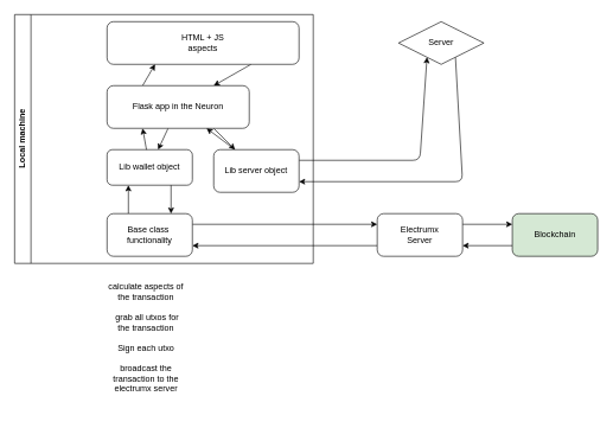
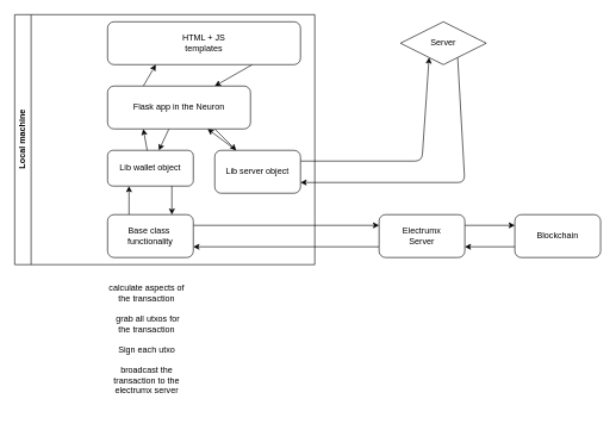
  <mxCell id="0" />
  <mxCell id="1" parent="0" />
  <mxCell id="2" style="edgeStyle=none;html=1;exitX=0.75;exitY=1;exitDx=0;exitDy=0;entryX=0.75;entryY=0;entryDx=0;entryDy=0;" parent="1" source="3" target="7" edge="1"><mxGeometry relative="1" as="geometry" /></mxCell>
- <mxCell id="3" value="HTML + JS&lt;br&gt;aspects" style="rounded=1;whiteSpace=wrap;html=1;" parent="1" vertex="1"><mxGeometry x="150" y="30" width="270" height="60" as="geometry" /></mxCell>
+ <mxCell id="3" value="HTML + JS&lt;br&gt;templates" style="rounded=1;whiteSpace=wrap;html=1;" parent="1" vertex="1"><mxGeometry x="150" y="30" width="270" height="60" as="geometry" /></mxCell>
  <mxCell id="4" style="edgeStyle=none;html=1;exitX=0.75;exitY=1;exitDx=0;exitDy=0;" parent="1" source="7" target="10" edge="1"><mxGeometry relative="1" as="geometry" /></mxCell>
  <mxCell id="5" style="edgeStyle=none;html=1;entryX=0.25;entryY=1;entryDx=0;entryDy=0;exitX=0.25;exitY=0;exitDx=0;exitDy=0;" parent="1" source="7" target="3" edge="1"><mxGeometry relative="1" as="geometry" /></mxCell>
  <mxCell id="6" style="edgeStyle=none;html=1;" edge="1" parent="1" source="7" target="19"><mxGeometry relative="1" as="geometry" /></mxCell>
  <mxCell id="7" value="Flask app in the Neuron" style="rounded=1;whiteSpace=wrap;html=1;" parent="1" vertex="1"><mxGeometry x="150" y="120" width="200" height="60" as="geometry" /></mxCell>
  <mxCell id="8" style="edgeStyle=none;html=1;entryX=0.25;entryY=1;entryDx=0;entryDy=0;exitX=1;exitY=0.25;exitDx=0;exitDy=0;" parent="1" source="10" target="12" edge="1"><mxGeometry relative="1" as="geometry"><Array as="points"><mxPoint x="590" y="225" /></Array></mxGeometry></mxCell>
  <mxCell id="9" style="edgeStyle=none;html=1;exitX=0.25;exitY=0;exitDx=0;exitDy=0;" parent="1" source="10" target="7" edge="1"><mxGeometry relative="1" as="geometry" /></mxCell>
  <mxCell id="10" value="Lib server object" style="rounded=1;whiteSpace=wrap;html=1;" parent="1" vertex="1"><mxGeometry x="300" y="210" width="120" height="60" as="geometry" /></mxCell>
  <mxCell id="11" style="edgeStyle=none;html=1;entryX=1;entryY=0.75;entryDx=0;entryDy=0;exitX=0.75;exitY=1;exitDx=0;exitDy=0;" parent="1" source="12" target="10" edge="1"><mxGeometry relative="1" as="geometry"><Array as="points"><mxPoint x="650" y="255" /></Array></mxGeometry></mxCell>
  <mxCell id="12" value="Server" style="rhombus;whiteSpace=wrap;html=1;" parent="1" vertex="1"><mxGeometry x="560" y="30" width="120" height="60" as="geometry" /></mxCell>
  <mxCell id="13" value="calculate aspects of the transaction&lt;br&gt;&lt;br&gt;&amp;nbsp;grab all utxos for the transaction&lt;br&gt;&lt;br&gt;Sign each utxo&lt;br&gt;&lt;br&gt;broadcast the transaction to the electrumx server" style="text;html=1;strokeColor=none;fillColor=none;align=center;verticalAlign=middle;whiteSpace=wrap;rounded=0;" parent="1" vertex="1"><mxGeometry x="150" y="370" width="110" height="210" as="geometry" /></mxCell>
  <mxCell id="14" style="edgeStyle=none;html=1;entryX=0;entryY=0.25;entryDx=0;entryDy=0;exitX=1;exitY=0.25;exitDx=0;exitDy=0;" parent="1" source="21" target="17" edge="1"><mxGeometry relative="1" as="geometry"><Array as="points" /><mxPoint x="290" y="315" as="sourcePoint" /></mxGeometry></mxCell>
  <mxCell id="15" style="edgeStyle=none;html=1;entryX=1;entryY=0.75;entryDx=0;entryDy=0;exitX=0;exitY=0.75;exitDx=0;exitDy=0;" parent="1" source="17" target="21" edge="1"><mxGeometry relative="1" as="geometry"><Array as="points" /><mxPoint x="390" y="515" as="targetPoint" /></mxGeometry></mxCell>
  <mxCell id="16" style="edgeStyle=none;html=1;exitX=1;exitY=0.25;exitDx=0;exitDy=0;entryX=0;entryY=0.25;entryDx=0;entryDy=0;" edge="1" parent="1" source="17" target="24"><mxGeometry relative="1" as="geometry" /></mxCell>
  <mxCell id="17" value="Electrumx&lt;br&gt;Server" style="rounded=1;whiteSpace=wrap;html=1;" parent="1" vertex="1"><mxGeometry x="530" y="300" width="120" height="60" as="geometry" /></mxCell>
  <mxCell id="18" value="Local machine" style="swimlane;horizontal=0;whiteSpace=wrap;html=1;" vertex="1" parent="1"><mxGeometry y="20" width="420" height="350" as="geometry" x="20" /></mxCell>
  <mxCell id="19" value="Lib wallet object" style="rounded=1;whiteSpace=wrap;html=1;" parent="18" vertex="1"><mxGeometry x="130" y="190" width="120" height="50" as="geometry" /></mxCell>
  <mxCell id="20" style="edgeStyle=none;html=1;entryX=0.25;entryY=1;entryDx=0;entryDy=0;exitX=0.25;exitY=0;exitDx=0;exitDy=0;" parent="18" source="21" target="19" edge="1"><mxGeometry relative="1" as="geometry" /></mxCell>
  <mxCell id="21" value="Base class&amp;nbsp;&lt;br&gt;functionality" style="rounded=1;whiteSpace=wrap;html=1;" parent="18" vertex="1"><mxGeometry x="130" y="280" width="120" height="60" as="geometry" /></mxCell>
  <mxCell id="22" style="edgeStyle=none;html=1;entryX=0.75;entryY=0;entryDx=0;entryDy=0;exitX=0.75;exitY=1;exitDx=0;exitDy=0;" parent="18" source="19" target="21" edge="1"><mxGeometry relative="1" as="geometry" /></mxCell>
  <mxCell id="23" style="edgeStyle=none;html=1;entryX=1;entryY=0.75;entryDx=0;entryDy=0;exitX=0;exitY=0.75;exitDx=0;exitDy=0;" edge="1" parent="1" source="24" target="17"><mxGeometry relative="1" as="geometry" /></mxCell>
- <mxCell id="24" value="Blockchain" style="rounded=1;whiteSpace=wrap;html=1;fillColor=#d5e8d4;" vertex="1" parent="1"><mxGeometry x="720" y="300" width="120" height="60" as="geometry" /></mxCell>
+ <mxCell id="24" value="Blockchain" style="rounded=1;whiteSpace=wrap;html=1;" vertex="1" parent="1"><mxGeometry x="720" y="300" width="120" height="60" as="geometry" /></mxCell>
  <mxCell id="25" style="edgeStyle=none;html=1;entryX=0.25;entryY=1;entryDx=0;entryDy=0;" edge="1" parent="1" source="19" target="7"><mxGeometry relative="1" as="geometry" /></mxCell>
